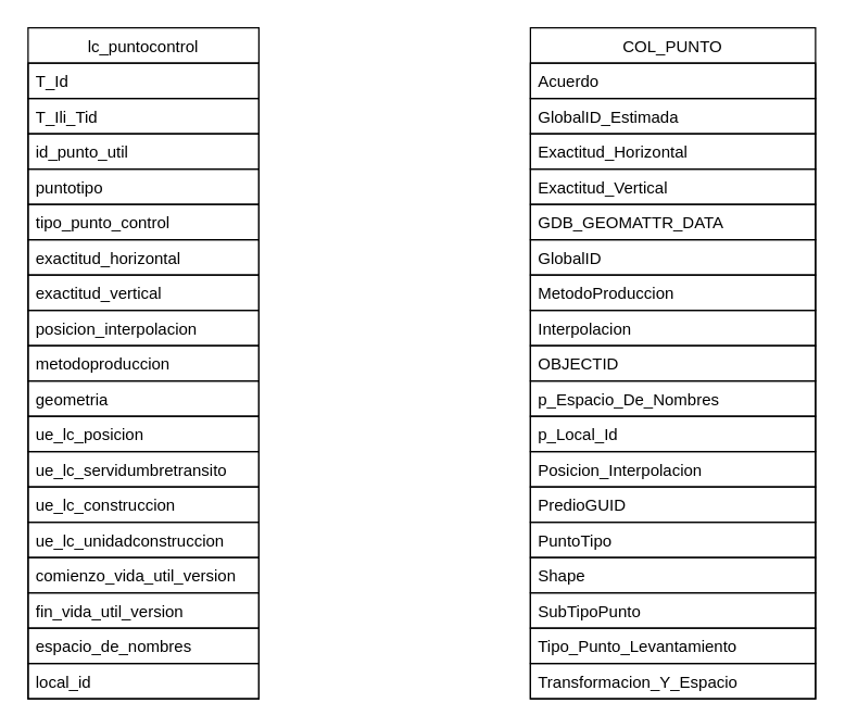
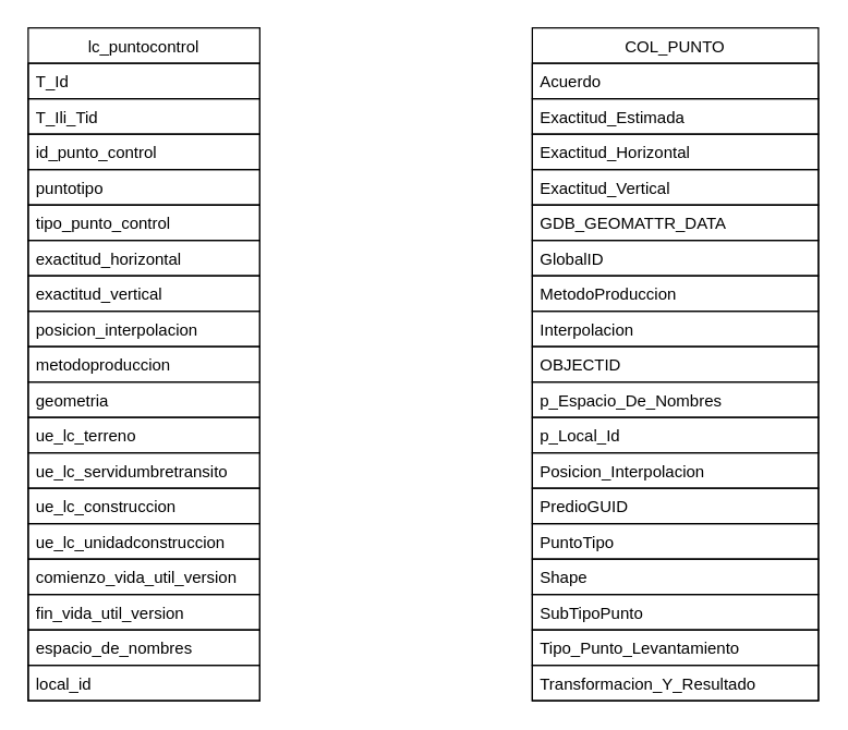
  <mxCell id="0" />
  <mxCell id="1" parent="0" />
  <mxCell id="2" value="lc_puntocontrol" style="swimlane;fontStyle=0;childLayout=stackLayout;horizontal=1;startSize=26;fillColor=none;horizontalStack=0;resizeParent=1;resizeParentMax=0;resizeLast=0;collapsible=1;marginBottom=0;" vertex="1" parent="1"><mxGeometry x="20" y="20" width="170" height="494" as="geometry" /></mxCell>
  <mxCell id="3" value="T_Id" style="text;fillColor=none;align=left;verticalAlign=top;spacingLeft=4;spacingRight=4;overflow=hidden;rotatable=0;points=[[0,0.5],[1,0.5]];portConstraint=eastwest;strokeColor=#000000;" vertex="1" parent="2"><mxGeometry y="26" width="170" height="26" as="geometry" /></mxCell>
  <mxCell id="4" value="T_Ili_Tid" style="text;fillColor=none;align=left;verticalAlign=top;spacingLeft=4;spacingRight=4;overflow=hidden;rotatable=0;points=[[0,0.5],[1,0.5]];portConstraint=eastwest;strokeColor=#000000;" vertex="1" parent="2"><mxGeometry y="52" width="170" height="26" as="geometry" /></mxCell>
- <mxCell id="5" value="id_punto_util" style="text;fillColor=none;align=left;verticalAlign=top;spacingLeft=4;spacingRight=4;overflow=hidden;rotatable=0;points=[[0,0.5],[1,0.5]];portConstraint=eastwest;strokeColor=#000000;" vertex="1" parent="2"><mxGeometry y="78" width="170" height="26" as="geometry" /></mxCell>
+ <mxCell id="5" value="id_punto_control" style="text;fillColor=none;align=left;verticalAlign=top;spacingLeft=4;spacingRight=4;overflow=hidden;rotatable=0;points=[[0,0.5],[1,0.5]];portConstraint=eastwest;strokeColor=#000000;" vertex="1" parent="2"><mxGeometry y="78" width="170" height="26" as="geometry" /></mxCell>
  <mxCell id="6" value="puntotipo" style="text;fillColor=none;align=left;verticalAlign=top;spacingLeft=4;spacingRight=4;overflow=hidden;rotatable=0;points=[[0,0.5],[1,0.5]];portConstraint=eastwest;strokeColor=#000000;" vertex="1" parent="2"><mxGeometry y="104" width="170" height="26" as="geometry" /></mxCell>
  <mxCell id="7" value="tipo_punto_control" style="text;fillColor=none;align=left;verticalAlign=top;spacingLeft=4;spacingRight=4;overflow=hidden;rotatable=0;points=[[0,0.5],[1,0.5]];portConstraint=eastwest;strokeColor=#000000;" vertex="1" parent="2"><mxGeometry y="130" width="170" height="26" as="geometry" /></mxCell>
  <mxCell id="8" value="exactitud_horizontal" style="text;fillColor=none;align=left;verticalAlign=top;spacingLeft=4;spacingRight=4;overflow=hidden;rotatable=0;points=[[0,0.5],[1,0.5]];portConstraint=eastwest;strokeColor=#000000;" vertex="1" parent="2"><mxGeometry y="156" width="170" height="26" as="geometry" /></mxCell>
  <mxCell id="9" value="exactitud_vertical" style="text;fillColor=none;align=left;verticalAlign=top;spacingLeft=4;spacingRight=4;overflow=hidden;rotatable=0;points=[[0,0.5],[1,0.5]];portConstraint=eastwest;strokeColor=#000000;" vertex="1" parent="2"><mxGeometry y="182" width="170" height="26" as="geometry" /></mxCell>
  <mxCell id="10" value="posicion_interpolacion" style="text;fillColor=none;align=left;verticalAlign=top;spacingLeft=4;spacingRight=4;overflow=hidden;rotatable=0;points=[[0,0.5],[1,0.5]];portConstraint=eastwest;strokeColor=#000000;" vertex="1" parent="2"><mxGeometry y="208" width="170" height="26" as="geometry" /></mxCell>
  <mxCell id="11" value="metodoproduccion" style="text;fillColor=none;align=left;verticalAlign=top;spacingLeft=4;spacingRight=4;overflow=hidden;rotatable=0;points=[[0,0.5],[1,0.5]];portConstraint=eastwest;strokeColor=#000000;" vertex="1" parent="2"><mxGeometry y="234" width="170" height="26" as="geometry" /></mxCell>
  <mxCell id="12" value="geometria" style="text;fillColor=none;align=left;verticalAlign=top;spacingLeft=4;spacingRight=4;overflow=hidden;rotatable=0;points=[[0,0.5],[1,0.5]];portConstraint=eastwest;strokeColor=#000000;" vertex="1" parent="2"><mxGeometry y="260" width="170" height="26" as="geometry" /></mxCell>
- <mxCell id="13" value="ue_lc_posicion" style="text;fillColor=none;align=left;verticalAlign=top;spacingLeft=4;spacingRight=4;overflow=hidden;rotatable=0;points=[[0,0.5],[1,0.5]];portConstraint=eastwest;strokeColor=#000000;" vertex="1" parent="2"><mxGeometry y="286" width="170" height="26" as="geometry" /></mxCell>
+ <mxCell id="13" value="ue_lc_terreno" style="text;fillColor=none;align=left;verticalAlign=top;spacingLeft=4;spacingRight=4;overflow=hidden;rotatable=0;points=[[0,0.5],[1,0.5]];portConstraint=eastwest;strokeColor=#000000;" vertex="1" parent="2"><mxGeometry y="286" width="170" height="26" as="geometry" /></mxCell>
  <mxCell id="14" value="ue_lc_servidumbretransito" style="text;fillColor=none;align=left;verticalAlign=top;spacingLeft=4;spacingRight=4;overflow=hidden;rotatable=0;points=[[0,0.5],[1,0.5]];portConstraint=eastwest;strokeColor=#000000;" vertex="1" parent="2"><mxGeometry y="312" width="170" height="26" as="geometry" /></mxCell>
  <mxCell id="15" value="ue_lc_construccion" style="text;fillColor=none;align=left;verticalAlign=top;spacingLeft=4;spacingRight=4;overflow=hidden;rotatable=0;points=[[0,0.5],[1,0.5]];portConstraint=eastwest;strokeColor=#000000;" vertex="1" parent="2"><mxGeometry y="338" width="170" height="26" as="geometry" /></mxCell>
  <mxCell id="16" value="ue_lc_unidadconstruccion" style="text;fillColor=none;align=left;verticalAlign=top;spacingLeft=4;spacingRight=4;overflow=hidden;rotatable=0;points=[[0,0.5],[1,0.5]];portConstraint=eastwest;strokeColor=#000000;" vertex="1" parent="2"><mxGeometry y="364" width="170" height="26" as="geometry" /></mxCell>
  <mxCell id="17" value="comienzo_vida_util_version" style="text;fillColor=none;align=left;verticalAlign=top;spacingLeft=4;spacingRight=4;overflow=hidden;rotatable=0;points=[[0,0.5],[1,0.5]];portConstraint=eastwest;strokeColor=#000000;" vertex="1" parent="2"><mxGeometry y="390" width="170" height="26" as="geometry" /></mxCell>
  <mxCell id="18" value="fin_vida_util_version" style="text;fillColor=none;align=left;verticalAlign=top;spacingLeft=4;spacingRight=4;overflow=hidden;rotatable=0;points=[[0,0.5],[1,0.5]];portConstraint=eastwest;strokeColor=#000000;" vertex="1" parent="2"><mxGeometry y="416" width="170" height="26" as="geometry" /></mxCell>
  <mxCell id="19" value="espacio_de_nombres" style="text;fillColor=none;align=left;verticalAlign=top;spacingLeft=4;spacingRight=4;overflow=hidden;rotatable=0;points=[[0,0.5],[1,0.5]];portConstraint=eastwest;strokeColor=#000000;" vertex="1" parent="2"><mxGeometry y="442" width="170" height="26" as="geometry" /></mxCell>
  <mxCell id="20" value="local_id" style="text;fillColor=none;align=left;verticalAlign=top;spacingLeft=4;spacingRight=4;overflow=hidden;rotatable=0;points=[[0,0.5],[1,0.5]];portConstraint=eastwest;strokeColor=#000000;" vertex="1" parent="2"><mxGeometry y="468" width="170" height="26" as="geometry" /></mxCell>
  <mxCell id="21" value="COL_PUNTO" style="swimlane;fontStyle=0;childLayout=stackLayout;horizontal=1;startSize=26;fillColor=none;horizontalStack=0;resizeParent=1;resizeParentMax=0;resizeLast=0;collapsible=1;marginBottom=0;" vertex="1" parent="1"><mxGeometry x="390" y="20" width="210" height="494" as="geometry" /></mxCell>
  <mxCell id="22" value="Acuerdo" style="text;fillColor=none;align=left;verticalAlign=top;spacingLeft=4;spacingRight=4;overflow=hidden;rotatable=0;points=[[0,0.5],[1,0.5]];portConstraint=eastwest;strokeColor=#000000;" vertex="1" parent="21"><mxGeometry y="26" width="210" height="26" as="geometry" /></mxCell>
- <mxCell id="23" value="GlobalID_Estimada" style="text;fillColor=none;align=left;verticalAlign=top;spacingLeft=4;spacingRight=4;overflow=hidden;rotatable=0;points=[[0,0.5],[1,0.5]];portConstraint=eastwest;strokeColor=#000000;" vertex="1" parent="21"><mxGeometry y="52" width="210" height="26" as="geometry" /></mxCell>
+ <mxCell id="23" value="Exactitud_Estimada" style="text;fillColor=none;align=left;verticalAlign=top;spacingLeft=4;spacingRight=4;overflow=hidden;rotatable=0;points=[[0,0.5],[1,0.5]];portConstraint=eastwest;strokeColor=#000000;" vertex="1" parent="21"><mxGeometry y="52" width="210" height="26" as="geometry" /></mxCell>
  <mxCell id="24" value="Exactitud_Horizontal" style="text;fillColor=none;align=left;verticalAlign=top;spacingLeft=4;spacingRight=4;overflow=hidden;rotatable=0;points=[[0,0.5],[1,0.5]];portConstraint=eastwest;strokeColor=#000000;" vertex="1" parent="21"><mxGeometry y="78" width="210" height="26" as="geometry" /></mxCell>
  <mxCell id="25" value="Exactitud_Vertical" style="text;fillColor=none;align=left;verticalAlign=top;spacingLeft=4;spacingRight=4;overflow=hidden;rotatable=0;points=[[0,0.5],[1,0.5]];portConstraint=eastwest;strokeColor=#000000;" vertex="1" parent="21"><mxGeometry y="104" width="210" height="26" as="geometry" /></mxCell>
  <mxCell id="26" value="GDB_GEOMATTR_DATA" style="text;fillColor=none;align=left;verticalAlign=top;spacingLeft=4;spacingRight=4;overflow=hidden;rotatable=0;points=[[0,0.5],[1,0.5]];portConstraint=eastwest;strokeColor=#000000;" vertex="1" parent="21"><mxGeometry y="130" width="210" height="26" as="geometry" /></mxCell>
  <mxCell id="27" value="GlobalID" style="text;fillColor=none;align=left;verticalAlign=top;spacingLeft=4;spacingRight=4;overflow=hidden;rotatable=0;points=[[0,0.5],[1,0.5]];portConstraint=eastwest;strokeColor=#000000;" vertex="1" parent="21"><mxGeometry y="156" width="210" height="26" as="geometry" /></mxCell>
  <mxCell id="28" value="MetodoProduccion" style="text;fillColor=none;align=left;verticalAlign=top;spacingLeft=4;spacingRight=4;overflow=hidden;rotatable=0;points=[[0,0.5],[1,0.5]];portConstraint=eastwest;strokeColor=#000000;" vertex="1" parent="21"><mxGeometry y="182" width="210" height="26" as="geometry" /></mxCell>
  <mxCell id="29" value="Interpolacion" style="text;fillColor=none;align=left;verticalAlign=top;spacingLeft=4;spacingRight=4;overflow=hidden;rotatable=0;points=[[0,0.5],[1,0.5]];portConstraint=eastwest;strokeColor=#000000;" vertex="1" parent="21"><mxGeometry y="208" width="210" height="26" as="geometry" /></mxCell>
  <mxCell id="30" value="OBJECTID" style="text;fillColor=none;align=left;verticalAlign=top;spacingLeft=4;spacingRight=4;overflow=hidden;rotatable=0;points=[[0,0.5],[1,0.5]];portConstraint=eastwest;strokeColor=#000000;" vertex="1" parent="21"><mxGeometry y="234" width="210" height="26" as="geometry" /></mxCell>
  <mxCell id="31" value="p_Espacio_De_Nombres" style="text;fillColor=none;align=left;verticalAlign=top;spacingLeft=4;spacingRight=4;overflow=hidden;rotatable=0;points=[[0,0.5],[1,0.5]];portConstraint=eastwest;strokeColor=#000000;" vertex="1" parent="21"><mxGeometry y="260" width="210" height="26" as="geometry" /></mxCell>
  <mxCell id="32" value="p_Local_Id" style="text;fillColor=none;align=left;verticalAlign=top;spacingLeft=4;spacingRight=4;overflow=hidden;rotatable=0;points=[[0,0.5],[1,0.5]];portConstraint=eastwest;strokeColor=#000000;" vertex="1" parent="21"><mxGeometry y="286" width="210" height="26" as="geometry" /></mxCell>
  <mxCell id="33" value="Posicion_Interpolacion" style="text;fillColor=none;align=left;verticalAlign=top;spacingLeft=4;spacingRight=4;overflow=hidden;rotatable=0;points=[[0,0.5],[1,0.5]];portConstraint=eastwest;strokeColor=#000000;" vertex="1" parent="21"><mxGeometry y="312" width="210" height="26" as="geometry" /></mxCell>
  <mxCell id="34" value="PredioGUID" style="text;fillColor=none;align=left;verticalAlign=top;spacingLeft=4;spacingRight=4;overflow=hidden;rotatable=0;points=[[0,0.5],[1,0.5]];portConstraint=eastwest;strokeColor=#000000;" vertex="1" parent="21"><mxGeometry y="338" width="210" height="26" as="geometry" /></mxCell>
  <mxCell id="35" value="PuntoTipo" style="text;fillColor=none;align=left;verticalAlign=top;spacingLeft=4;spacingRight=4;overflow=hidden;rotatable=0;points=[[0,0.5],[1,0.5]];portConstraint=eastwest;strokeColor=#000000;" vertex="1" parent="21"><mxGeometry y="364" width="210" height="26" as="geometry" /></mxCell>
  <mxCell id="36" value="Shape" style="text;fillColor=none;align=left;verticalAlign=top;spacingLeft=4;spacingRight=4;overflow=hidden;rotatable=0;points=[[0,0.5],[1,0.5]];portConstraint=eastwest;strokeColor=#000000;" vertex="1" parent="21"><mxGeometry y="390" width="210" height="26" as="geometry" /></mxCell>
  <mxCell id="37" value="SubTipoPunto" style="text;fillColor=none;align=left;verticalAlign=top;spacingLeft=4;spacingRight=4;overflow=hidden;rotatable=0;points=[[0,0.5],[1,0.5]];portConstraint=eastwest;strokeColor=#000000;" vertex="1" parent="21"><mxGeometry y="416" width="210" height="26" as="geometry" /></mxCell>
  <mxCell id="38" value="Tipo_Punto_Levantamiento" style="text;fillColor=none;align=left;verticalAlign=top;spacingLeft=4;spacingRight=4;overflow=hidden;rotatable=0;points=[[0,0.5],[1,0.5]];portConstraint=eastwest;strokeColor=#000000;" vertex="1" parent="21"><mxGeometry y="442" width="210" height="26" as="geometry" /></mxCell>
- <mxCell id="39" value="Transformacion_Y_Espacio" style="text;fillColor=none;align=left;verticalAlign=top;spacingLeft=4;spacingRight=4;overflow=hidden;rotatable=0;points=[[0,0.5],[1,0.5]];portConstraint=eastwest;strokeColor=#000000;" vertex="1" parent="21"><mxGeometry y="468" width="210" height="26" as="geometry" /></mxCell>
+ <mxCell id="39" value="Transformacion_Y_Resultado" style="text;fillColor=none;align=left;verticalAlign=top;spacingLeft=4;spacingRight=4;overflow=hidden;rotatable=0;points=[[0,0.5],[1,0.5]];portConstraint=eastwest;strokeColor=#000000;" vertex="1" parent="21"><mxGeometry y="468" width="210" height="26" as="geometry" /></mxCell>
